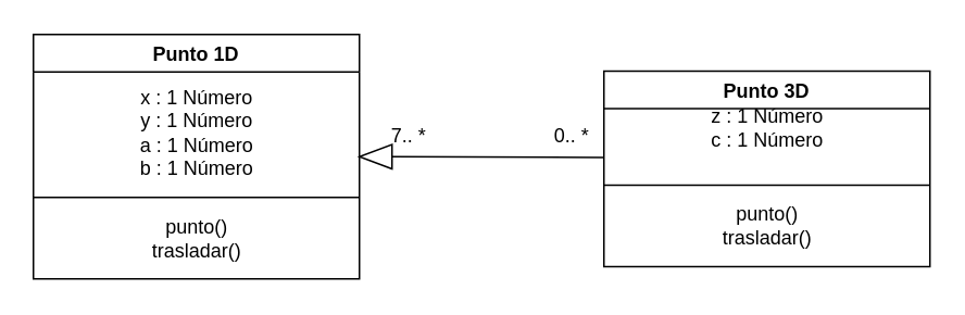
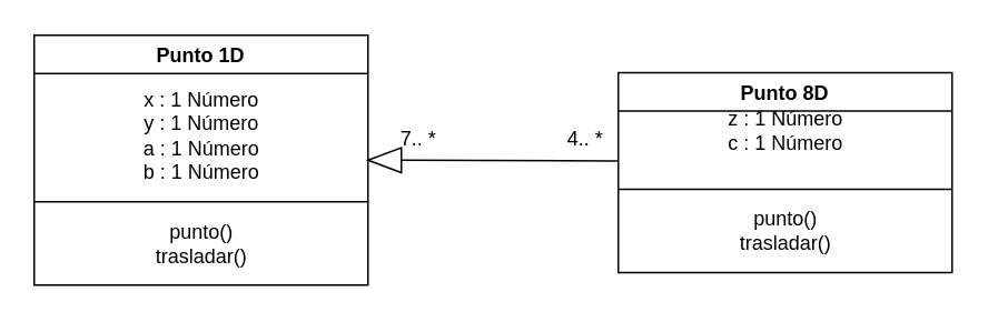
  <mxCell id="0" />
  <mxCell id="1" parent="0" />
  <mxCell id="2" value="Punto 1D" style="swimlane;" vertex="1" parent="1"><mxGeometry x="20" y="20.5" width="200" height="150" as="geometry" /></mxCell>
  <mxCell id="3" value="x : 1 Número&lt;br&gt;y : 1 Número&lt;br&gt;a : 1 Número&lt;br&gt;b : 1 Número" style="text;html=1;align=center;verticalAlign=middle;resizable=0;points=[];autosize=1;strokeColor=none;fillColor=none;" vertex="1" parent="2"><mxGeometry x="60" y="30" width="80" height="60" as="geometry" /></mxCell>
  <mxCell id="4" value="punto()&lt;br&gt;trasladar()" style="text;html=1;align=center;verticalAlign=middle;resizable=0;points=[];autosize=1;strokeColor=none;fillColor=none;" vertex="1" parent="2"><mxGeometry x="65" y="110" width="70" height="30" as="geometry" /></mxCell>
  <mxCell id="5" value="" style="endArrow=none;html=1;" edge="1" parent="2"><mxGeometry width="50" height="50" relative="1" as="geometry"><mxPoint y="100" as="sourcePoint" /><mxPoint x="200" y="100" as="targetPoint" /></mxGeometry></mxCell>
- <mxCell id="6" value="Punto 3D" style="swimlane;" vertex="1" parent="1"><mxGeometry x="370" y="43" width="200" height="120" as="geometry" /></mxCell>
+ <mxCell id="6" value="Punto 8D" style="swimlane;" vertex="1" parent="1"><mxGeometry x="370" y="43" width="200" height="120" as="geometry" /></mxCell>
  <mxCell id="7" value="z : 1 Número&lt;br&gt;c : 1 Número" style="text;html=1;align=center;verticalAlign=middle;resizable=0;points=[];autosize=1;strokeColor=none;fillColor=none;" vertex="1" parent="6"><mxGeometry x="60" y="20" width="80" height="30" as="geometry" /></mxCell>
  <mxCell id="8" value="" style="endArrow=none;html=1;" edge="1" parent="6"><mxGeometry width="50" height="50" relative="1" as="geometry"><mxPoint y="70" as="sourcePoint" /><mxPoint x="200" y="70" as="targetPoint" /></mxGeometry></mxCell>
  <mxCell id="9" value="punto()&lt;br&gt;trasladar()" style="text;html=1;align=center;verticalAlign=middle;resizable=0;points=[];autosize=1;strokeColor=none;fillColor=none;" vertex="1" parent="6"><mxGeometry x="65" y="80" width="70" height="30" as="geometry" /></mxCell>
  <mxCell id="10" value="" style="triangle;whiteSpace=wrap;html=1;rotation=-180;" vertex="1" parent="1"><mxGeometry x="220" y="88" width="20" height="15" as="geometry" /></mxCell>
  <mxCell id="11" value="" style="endArrow=none;html=1;exitX=0;exitY=0.5;exitDx=0;exitDy=0;" edge="1" parent="1" source="10"><mxGeometry width="50" height="50" relative="1" as="geometry"><mxPoint x="240" y="153" as="sourcePoint" /><mxPoint x="370" y="96" as="targetPoint" /></mxGeometry></mxCell>
- <mxCell id="12" value="0.. *" style="text;html=1;align=center;verticalAlign=middle;resizable=0;points=[];autosize=1;strokeColor=none;fillColor=none;" vertex="1" parent="1"><mxGeometry x="330" y="73" width="40" height="20" as="geometry" /></mxCell>
+ <mxCell id="12" value="4.. *" style="text;html=1;align=center;verticalAlign=middle;resizable=0;points=[];autosize=1;strokeColor=none;fillColor=none;" vertex="1" parent="1"><mxGeometry x="330" y="73" width="40" height="20" as="geometry" /></mxCell>
  <mxCell id="13" value="7.. *" style="text;html=1;align=center;verticalAlign=middle;resizable=0;points=[];autosize=1;strokeColor=none;fillColor=none;" vertex="1" parent="1"><mxGeometry x="230" y="73" width="40" height="20" as="geometry" /></mxCell>
